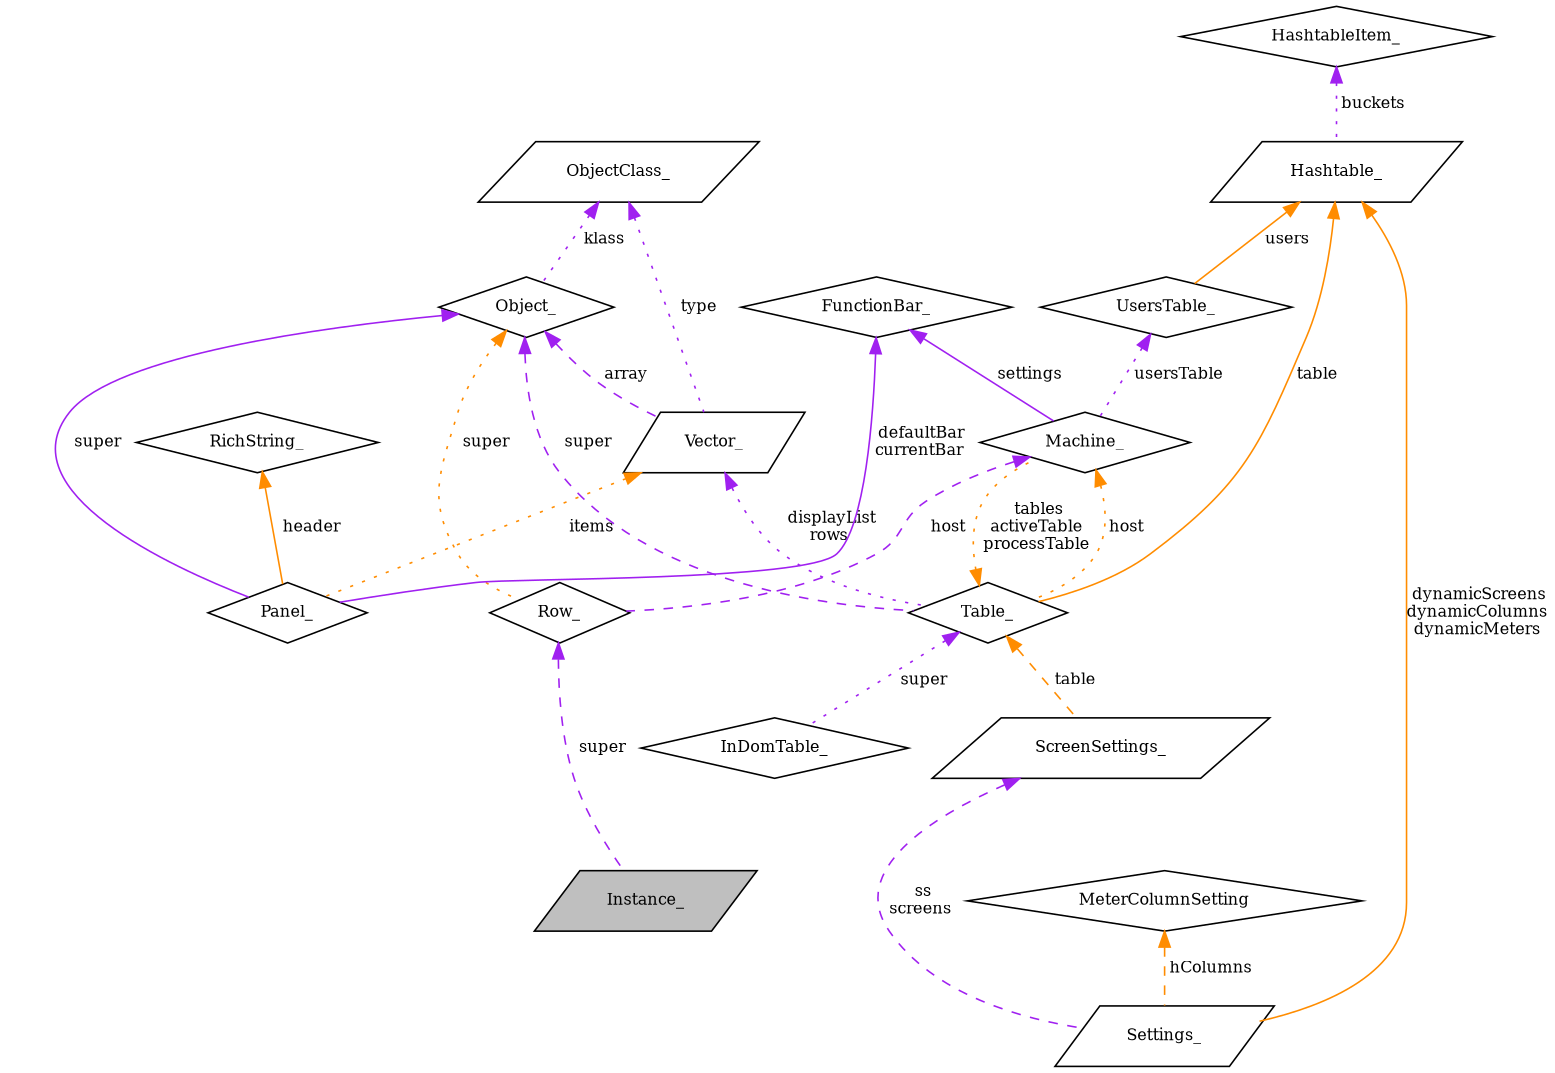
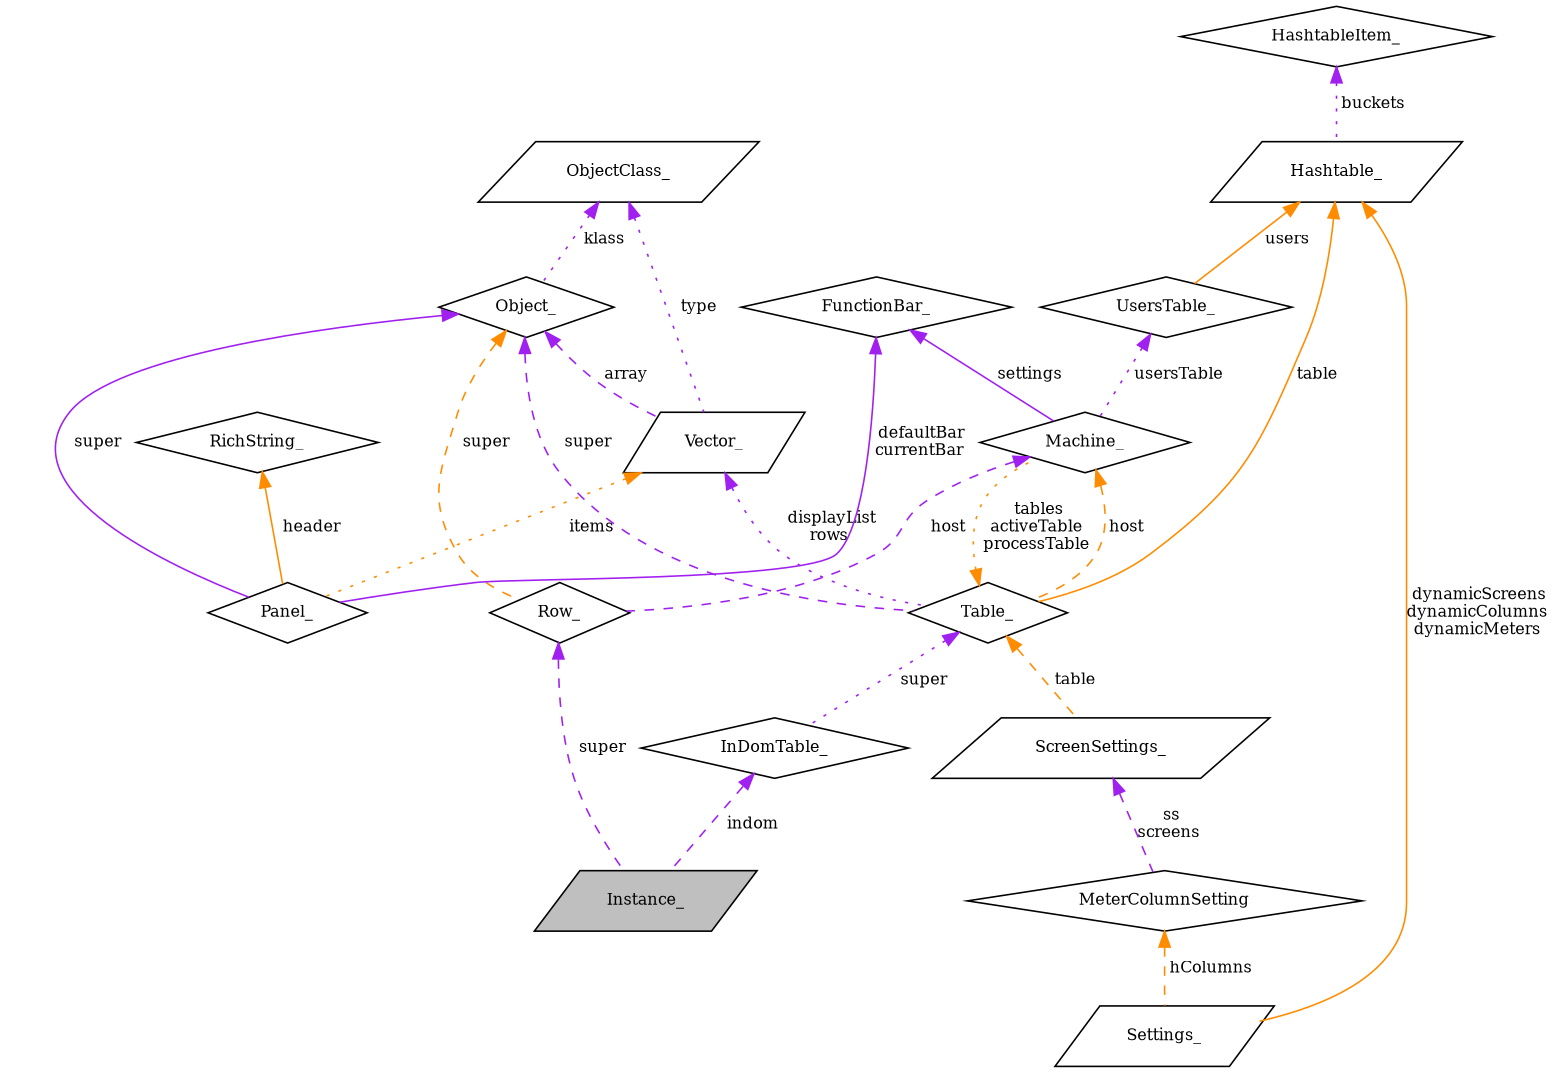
  digraph {
    fontname="DejaVu Serif"
    node [color=black fillcolor=white fontname="DejaVu Serif" fontsize=10 shape=diamond style=filled]
    edge [color=purple dir=back fontname="DejaVu Serif" fontsize=10 labelfontname=Helvetica labelfontsize=10 style=dotted]
    n1 [fillcolor=grey75 fontcolor=black height=0.2 label=Instance_ shape=parallelogram width=0.4]
    n2 [height=0.2 label=Row_ width=0.4]
    n3 [height=0.2 label=Machine_ width=0.4]
    n4 [height=0.2 label=Table_ width=0.4]
    n5 [height=0.2 label=ScreenSettings_ shape=parallelogram width=0.4]
    n6 [height=0.2 label=InDomTable_ width=0.4]
    n7 [height=0.2 label=Settings_ shape=parallelogram width=0.4]
    n8 [height=0.2 label=Vector_ shape=parallelogram width=0.4]
    n9 [height=0.2 label=Panel_ width=0.4]
    n10 [height=0.2 label=ObjectClass_ shape=parallelogram width=0.4]
    n11 [height=0.2 label=Object_ width=0.4]
    n12 [height=0.2 label=Hashtable_ shape=parallelogram width=0.4]
    n13 [height=0.2 label=UsersTable_ width=0.4]
    n14 [height=0.2 label=HashtableItem_ width=0.4]
    n15 [height=0.2 label=RichString_ width=0.4]
    n16 [height=0.2 label=FunctionBar_ width=0.4]
    n17 [height=0.2 label=MeterColumnSetting width=0.4]
    n2 -> n1 [label=" super" style=dashed]
    n3 -> n2 [label=" host" style=dashed]
-   n3 -> n4 [color=darkorange label=" host"]
+   n3 -> n4 [color=darkorange label=" host" style=dashed]
    n4 -> n3 [color=darkorange label=" tables\nactiveTable\nprocessTable"]
    n4 -> n5 [color=darkorange label=" table" style=dashed]
    n4 -> n6 [label=" super"]
-   n5 -> n7 [label=" ss\nscreens" style=dashed]
+   n5 -> n17 [label=" ss\nscreens" style=dashed]
+   n6 -> n1 [label=" indom" style=dashed]
    n8 -> n4 [label=" displayList\nrows"]
    n8 -> n9 [color=darkorange label=" items"]
    n10 -> n8 [label=" type"]
    n10 -> n11 [label=" klass"]
-   n11 -> n2 [color=darkorange label=" super"]
+   n11 -> n2 [color=darkorange label=" super" style=dashed]
    n11 -> n4 [label=" super" style=dashed]
    n11 -> n8 [label=" array" style=dashed]
    n11 -> n9 [label=" super" style=solid]
    n12 -> n4 [color=darkorange label=" table" style=solid]
    n12 -> n7 [color=darkorange label=" dynamicScreens\ndynamicColumns\ndynamicMeters" style=solid]
    n12 -> n13 [color=darkorange label=" users" style=solid]
    n13 -> n3 [label=" usersTable"]
    n14 -> n12 [label=" buckets"]
    n15 -> n9 [color=darkorange label=" header" style=solid]
    n16 -> n3 [label=" settings" style=solid]
    n16 -> n9 [label=" defaultBar\ncurrentBar" style=solid]
    n17 -> n7 [color=darkorange label=" hColumns" style=dashed]
  }
